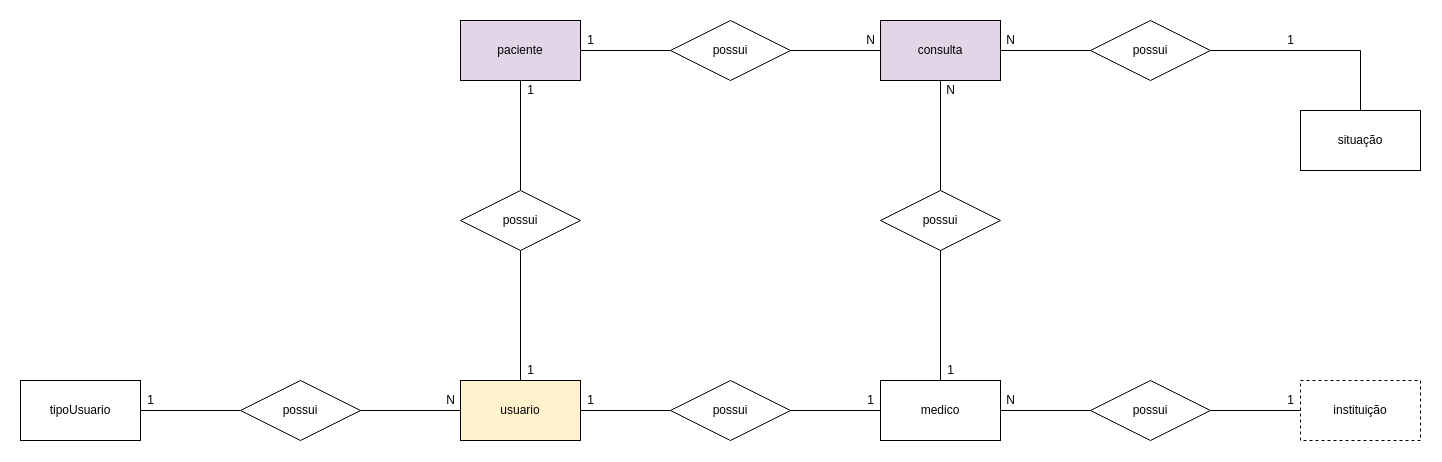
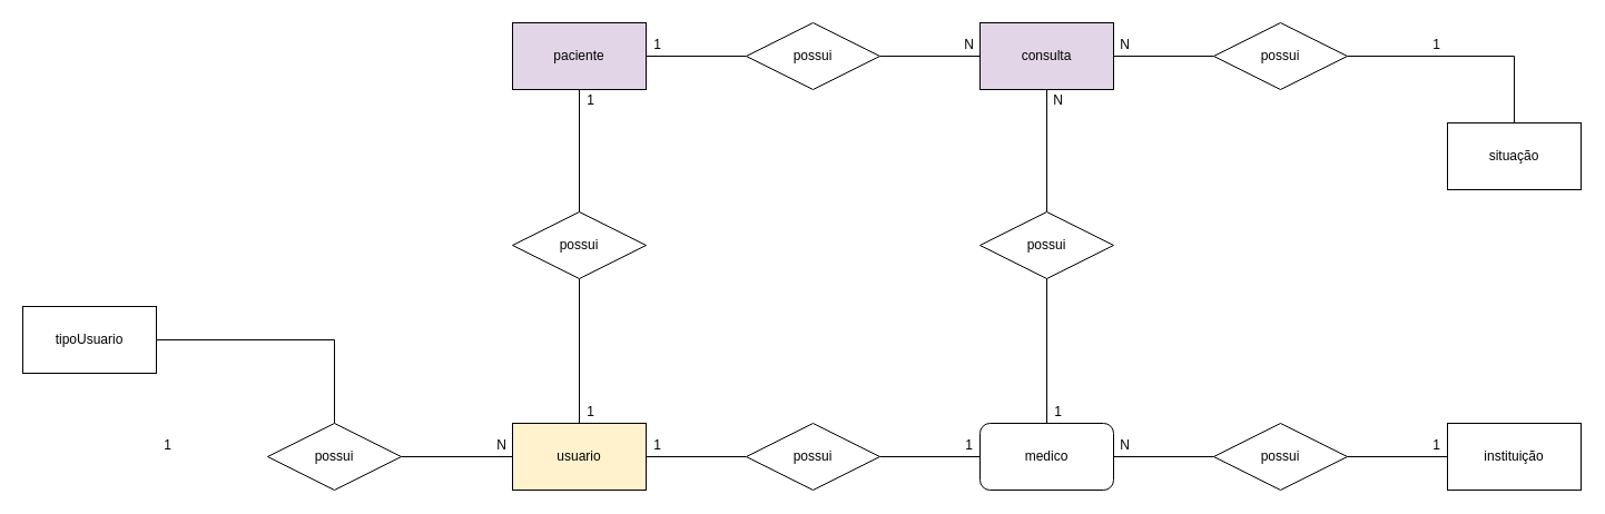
  <mxCell id="0" />
  <mxCell id="1" parent="0" />
  <mxCell id="2" style="edgeStyle=orthogonalEdgeStyle;rounded=0;orthogonalLoop=1;jettySize=auto;html=1;endArrow=none;endFill=0;" edge="1" parent="1" source="3" target="15"><mxGeometry relative="1" as="geometry" /></mxCell>
  <mxCell id="3" value="usuario" style="rounded=0;whiteSpace=wrap;html=1;fillColor=#fff2cc;" vertex="1" parent="1"><mxGeometry x="460" y="380" width="120" height="60" as="geometry" /></mxCell>
- <mxCell id="4" value="instituição&lt;br&gt;" style="rounded=0;whiteSpace=wrap;html=1;dashed=1;" vertex="1" parent="1"><mxGeometry x="1300" y="380" width="120" height="60" as="geometry" /></mxCell>
+ <mxCell id="4" value="instituição&lt;br&gt;" style="rounded=0;whiteSpace=wrap;html=1;" vertex="1" parent="1"><mxGeometry x="1300" y="380" width="120" height="60" as="geometry" /></mxCell>
  <mxCell id="5" style="edgeStyle=orthogonalEdgeStyle;rounded=0;orthogonalLoop=1;jettySize=auto;html=1;endArrow=none;endFill=0;" edge="1" parent="1" source="6" target="8"><mxGeometry relative="1" as="geometry" /></mxCell>
- <mxCell id="6" value="tipoUsuario" style="rounded=0;whiteSpace=wrap;html=1;" vertex="1" parent="1"><mxGeometry x="20" y="380" width="120" height="60" as="geometry" /></mxCell>
+ <mxCell id="6" value="tipoUsuario" style="rounded=0;whiteSpace=wrap;html=1;" vertex="1" parent="1"><mxGeometry x="20" y="275" width="120" height="60" as="geometry" /></mxCell>
  <mxCell id="7" style="edgeStyle=orthogonalEdgeStyle;rounded=0;orthogonalLoop=1;jettySize=auto;html=1;endArrow=none;endFill=0;" edge="1" parent="1" source="8" target="3"><mxGeometry relative="1" as="geometry" /></mxCell>
  <mxCell id="8" value="possui" style="shape=rhombus;perimeter=rhombusPerimeter;whiteSpace=wrap;html=1;align=center;" vertex="1" parent="1"><mxGeometry x="240" y="380" width="120" height="60" as="geometry" /></mxCell>
  <mxCell id="9" style="edgeStyle=orthogonalEdgeStyle;rounded=0;orthogonalLoop=1;jettySize=auto;html=1;endArrow=none;endFill=0;" edge="1" parent="1" source="10" target="21"><mxGeometry relative="1" as="geometry" /></mxCell>
  <mxCell id="10" value="paciente" style="rounded=0;whiteSpace=wrap;html=1;fillColor=#e1d5e7;" vertex="1" parent="1"><mxGeometry x="460" y="20" width="120" height="60" as="geometry" /></mxCell>
  <mxCell id="11" style="edgeStyle=orthogonalEdgeStyle;rounded=0;orthogonalLoop=1;jettySize=auto;html=1;endArrow=none;endFill=0;" edge="1" parent="1" source="13" target="3"><mxGeometry relative="1" as="geometry" /></mxCell>
  <mxCell id="12" style="edgeStyle=orthogonalEdgeStyle;rounded=0;orthogonalLoop=1;jettySize=auto;html=1;endArrow=none;endFill=0;" edge="1" parent="1" source="13" target="26"><mxGeometry relative="1" as="geometry" /></mxCell>
  <mxCell id="13" value="possui" style="shape=rhombus;perimeter=rhombusPerimeter;whiteSpace=wrap;html=1;align=center;" vertex="1" parent="1"><mxGeometry x="670" y="380" width="120" height="60" as="geometry" /></mxCell>
  <mxCell id="14" style="edgeStyle=orthogonalEdgeStyle;rounded=0;orthogonalLoop=1;jettySize=auto;html=1;endArrow=none;endFill=0;" edge="1" parent="1" source="15" target="10"><mxGeometry relative="1" as="geometry" /></mxCell>
  <mxCell id="15" value="possui" style="shape=rhombus;perimeter=rhombusPerimeter;whiteSpace=wrap;html=1;align=center;" vertex="1" parent="1"><mxGeometry x="460" y="190" width="120" height="60" as="geometry" /></mxCell>
  <mxCell id="16" style="edgeStyle=orthogonalEdgeStyle;rounded=0;orthogonalLoop=1;jettySize=auto;html=1;endArrow=none;endFill=0;" edge="1" parent="1" source="17" target="28"><mxGeometry relative="1" as="geometry" /></mxCell>
  <mxCell id="17" value="consulta" style="rounded=0;whiteSpace=wrap;html=1;fillColor=#e1d5e7;" vertex="1" parent="1"><mxGeometry x="880" y="20" width="120" height="60" as="geometry" /></mxCell>
  <mxCell id="18" style="edgeStyle=orthogonalEdgeStyle;rounded=0;orthogonalLoop=1;jettySize=auto;html=1;entryX=0.5;entryY=1;entryDx=0;entryDy=0;endArrow=none;endFill=0;" edge="1" parent="1" source="19" target="17"><mxGeometry relative="1" as="geometry" /></mxCell>
  <mxCell id="19" value="possui" style="shape=rhombus;perimeter=rhombusPerimeter;whiteSpace=wrap;html=1;align=center;" vertex="1" parent="1"><mxGeometry x="880" y="190" width="120" height="60" as="geometry" /></mxCell>
  <mxCell id="20" style="edgeStyle=orthogonalEdgeStyle;rounded=0;orthogonalLoop=1;jettySize=auto;html=1;endArrow=none;endFill=0;" edge="1" parent="1" source="21" target="17"><mxGeometry relative="1" as="geometry" /></mxCell>
  <mxCell id="21" value="possui" style="shape=rhombus;perimeter=rhombusPerimeter;whiteSpace=wrap;html=1;align=center;" vertex="1" parent="1"><mxGeometry x="670" y="20" width="120" height="60" as="geometry" /></mxCell>
  <mxCell id="22" style="edgeStyle=orthogonalEdgeStyle;rounded=0;orthogonalLoop=1;jettySize=auto;html=1;endArrow=none;endFill=0;" edge="1" parent="1" source="23" target="4"><mxGeometry relative="1" as="geometry" /></mxCell>
  <mxCell id="23" value="possui" style="shape=rhombus;perimeter=rhombusPerimeter;whiteSpace=wrap;html=1;align=center;" vertex="1" parent="1"><mxGeometry x="1090" y="380" width="120" height="60" as="geometry" /></mxCell>
  <mxCell id="24" style="edgeStyle=orthogonalEdgeStyle;rounded=0;orthogonalLoop=1;jettySize=auto;html=1;endArrow=none;endFill=0;" edge="1" parent="1" source="26" target="19"><mxGeometry relative="1" as="geometry" /></mxCell>
  <mxCell id="25" style="edgeStyle=orthogonalEdgeStyle;rounded=0;orthogonalLoop=1;jettySize=auto;html=1;endArrow=none;endFill=0;" edge="1" parent="1" source="26" target="23"><mxGeometry relative="1" as="geometry" /></mxCell>
- <mxCell id="26" value="medico" style="rounded=0;whiteSpace=wrap;html=1;" vertex="1" parent="1"><mxGeometry x="880" y="380" width="120" height="60" as="geometry" /></mxCell>
+ <mxCell id="26" value="medico" style="whiteSpace=wrap;html=1;rounded=1;" vertex="1" parent="1"><mxGeometry x="880" y="380" width="120" height="60" as="geometry" /></mxCell>
  <mxCell id="27" style="edgeStyle=orthogonalEdgeStyle;rounded=0;orthogonalLoop=1;jettySize=auto;html=1;endArrow=none;endFill=0;" edge="1" parent="1" source="28" target="29"><mxGeometry relative="1" as="geometry" /></mxCell>
  <mxCell id="28" value="possui" style="shape=rhombus;perimeter=rhombusPerimeter;whiteSpace=wrap;html=1;align=center;" vertex="1" parent="1"><mxGeometry x="1090" y="20" width="120" height="60" as="geometry" /></mxCell>
  <mxCell id="29" value="situação" style="rounded=0;whiteSpace=wrap;html=1;" vertex="1" parent="1"><mxGeometry x="1300" y="110" width="120" height="60" as="geometry" /></mxCell>
  <mxCell id="30" value="N" style="text;html=1;align=center;verticalAlign=middle;resizable=0;points=[];autosize=1;strokeColor=none;" vertex="1" parent="1"><mxGeometry x="440" y="390" width="20" height="20" as="geometry" /></mxCell>
  <mxCell id="31" value="1" style="text;html=1;align=center;verticalAlign=middle;resizable=0;points=[];autosize=1;strokeColor=none;" vertex="1" parent="1"><mxGeometry x="140" y="390" width="20" height="20" as="geometry" /></mxCell>
  <mxCell id="32" value="1" style="text;html=1;align=center;verticalAlign=middle;resizable=0;points=[];autosize=1;strokeColor=none;" vertex="1" parent="1"><mxGeometry x="580" y="30" width="20" height="20" as="geometry" /></mxCell>
  <mxCell id="33" value="1" style="text;html=1;align=center;verticalAlign=middle;resizable=0;points=[];autosize=1;strokeColor=none;" vertex="1" parent="1"><mxGeometry x="520" y="80" width="20" height="20" as="geometry" /></mxCell>
  <mxCell id="34" value="1" style="text;html=1;align=center;verticalAlign=middle;resizable=0;points=[];autosize=1;strokeColor=none;" vertex="1" parent="1"><mxGeometry x="520" y="360" width="20" height="20" as="geometry" /></mxCell>
  <mxCell id="35" value="1" style="text;html=1;align=center;verticalAlign=middle;resizable=0;points=[];autosize=1;strokeColor=none;" vertex="1" parent="1"><mxGeometry x="860" y="390" width="20" height="20" as="geometry" /></mxCell>
  <mxCell id="36" value="1" style="text;html=1;align=center;verticalAlign=middle;resizable=0;points=[];autosize=1;strokeColor=none;" vertex="1" parent="1"><mxGeometry x="580" y="390" width="20" height="20" as="geometry" /></mxCell>
  <mxCell id="37" value="N" style="text;html=1;align=center;verticalAlign=middle;resizable=0;points=[];autosize=1;strokeColor=none;" vertex="1" parent="1"><mxGeometry x="860" y="30" width="20" height="20" as="geometry" /></mxCell>
  <mxCell id="38" value="N" style="text;html=1;align=center;verticalAlign=middle;resizable=0;points=[];autosize=1;strokeColor=none;" vertex="1" parent="1"><mxGeometry x="1000" y="30" width="20" height="20" as="geometry" /></mxCell>
  <mxCell id="39" value="1" style="text;html=1;align=center;verticalAlign=middle;resizable=0;points=[];autosize=1;strokeColor=none;" vertex="1" parent="1"><mxGeometry x="1280" y="30" width="20" height="20" as="geometry" /></mxCell>
  <mxCell id="40" value="N" style="text;html=1;align=center;verticalAlign=middle;resizable=0;points=[];autosize=1;strokeColor=none;" vertex="1" parent="1"><mxGeometry x="940" y="80" width="20" height="20" as="geometry" /></mxCell>
  <mxCell id="41" value="1" style="text;html=1;align=center;verticalAlign=middle;resizable=0;points=[];autosize=1;strokeColor=none;" vertex="1" parent="1"><mxGeometry x="940" y="360" width="20" height="20" as="geometry" /></mxCell>
  <mxCell id="42" value="N" style="text;html=1;align=center;verticalAlign=middle;resizable=0;points=[];autosize=1;strokeColor=none;" vertex="1" parent="1"><mxGeometry x="1000" y="390" width="20" height="20" as="geometry" /></mxCell>
  <mxCell id="43" value="1" style="text;html=1;align=center;verticalAlign=middle;resizable=0;points=[];autosize=1;strokeColor=none;" vertex="1" parent="1"><mxGeometry x="1280" y="390" width="20" height="20" as="geometry" /></mxCell>
